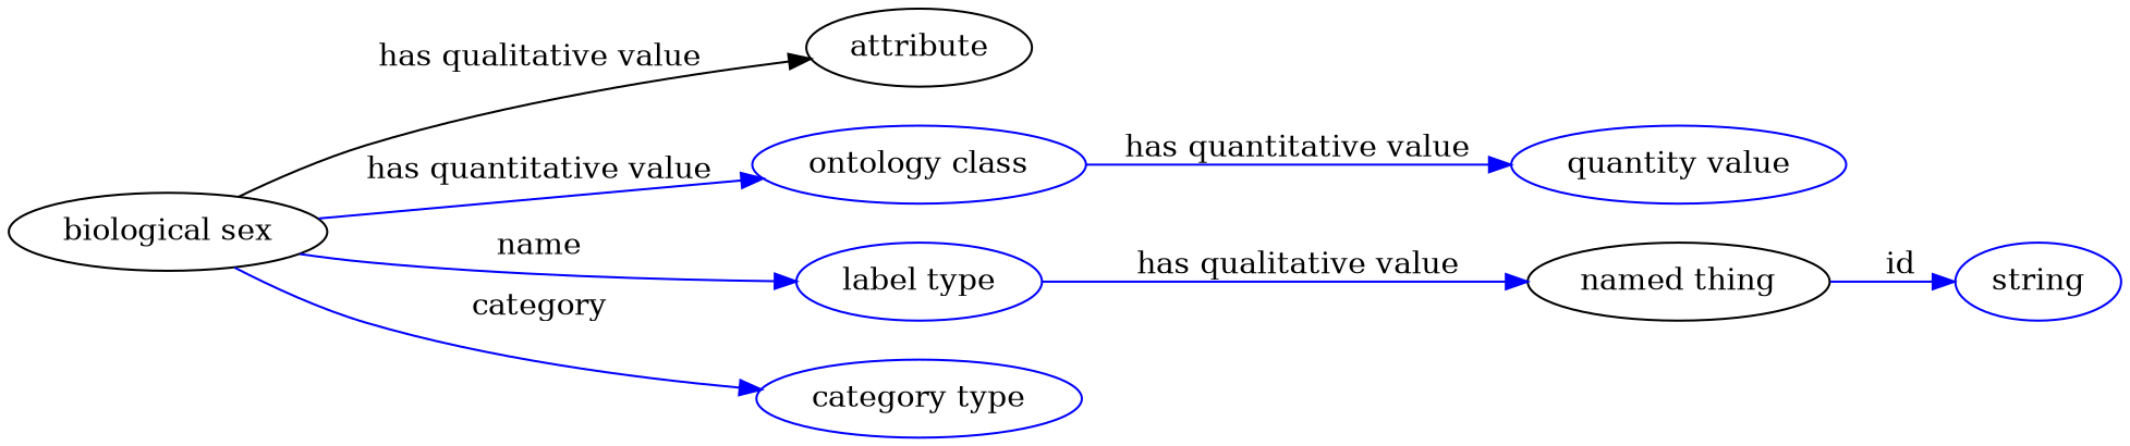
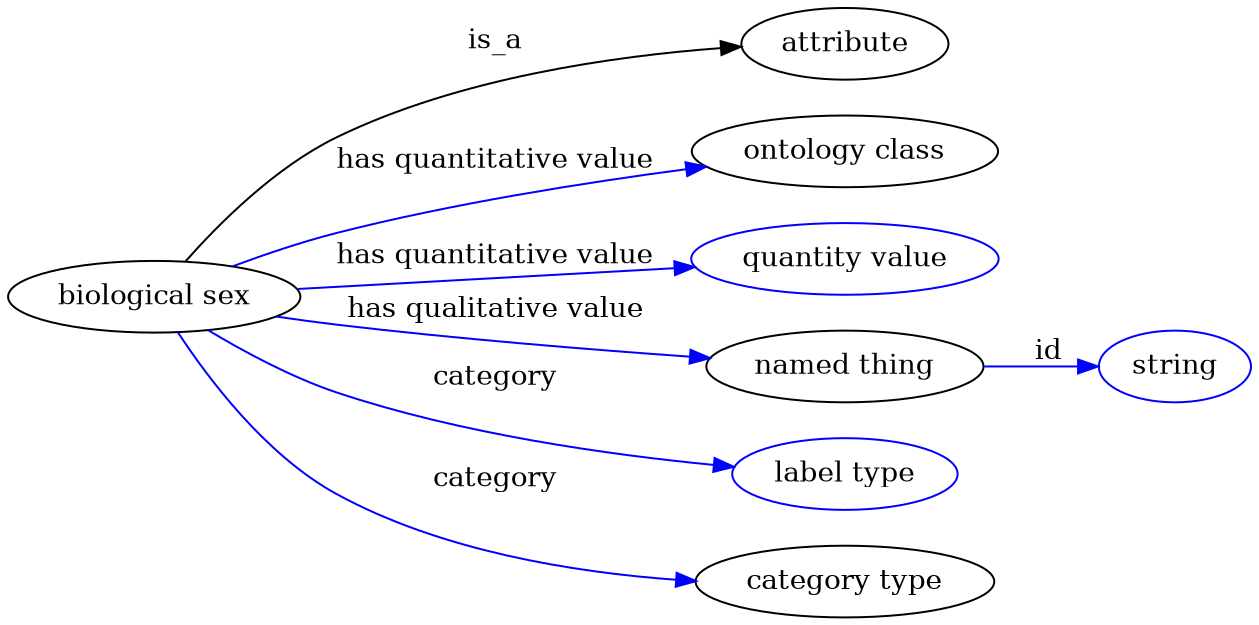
  digraph {
    rankdir=LR
    node [color=blue]
    edge [color=blue style=solid]
    n1 [height=0.5 label="biological sex" width=1.661 color=""]
    attribute [height=0.5 width=1.1193 color=""]
-   n3 [height=0.5 label="ontology class" width=1.7151]
+   n3 [color=black height=0.5 label="ontology class" width=1.7151]
    n4 [height=0.5 label="quantity value" width=1.6971]
    n5 [color=black height=0.5 label="named thing" width=1.5346]
    n6 [height=0.5 label="label type" width=1.2638]
-   n7 [height=0.5 label="category type" width=1.6249]
+   n7 [color=black height=0.5 label="category type" width=1.6249]
    n8 [height=0.5 label=string width=0.84854]
-   n1 -> attribute [label="has qualitative value" color="" style=""]
+   n1 -> attribute [label=is_a color="" style=""]
    n1 -> n3 [label="has quantitative value"]
-   n3 -> n4 [label="has quantitative value"]
-   n6 -> n5 [label="has qualitative value"]
-   n1 -> n6 [label=name]
+   n1 -> n4 [label="has quantitative value"]
+   n1 -> n5 [label="has qualitative value"]
+   n1 -> n6 [label=category]
    n1 -> n7 [label=category]
    n5 -> n8 [label=id]
  }
